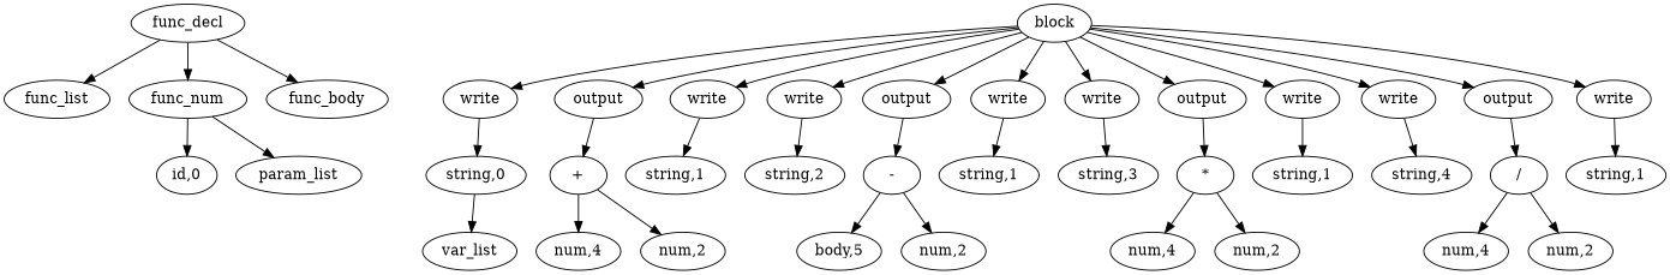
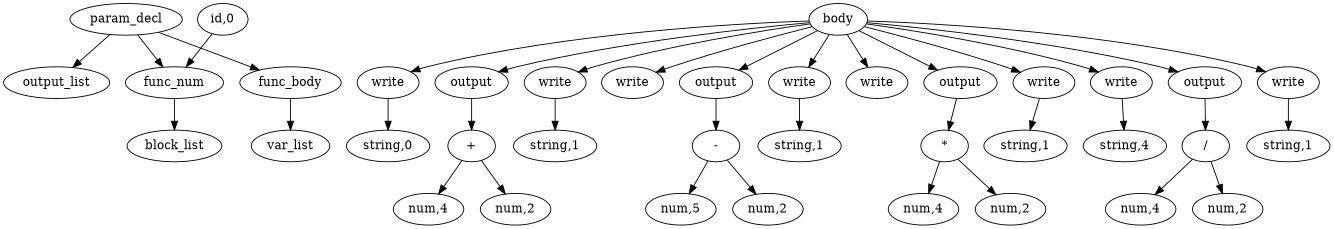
  digraph {
    ordering=out
-   n1 [label=func_list]
-   n2 [label=func_decl]
+   n1 [label=output_list]
+   n2 [label=param_decl]
    n3 [label=func_num]
    n4 [label=func_body]
    n5 [label="id,0"]
-   n6 [label=param_list]
+   n6 [label=block_list]
    n7 [label=var_list]
-   n8 [label=block]
+   n8 [label=body]
    n9 [label=write]
    n10 [label=output]
    n11 [label=write]
    n12 [label=write]
    n13 [label=output]
    n14 [label=write]
    n15 [label=write]
    n16 [label=output]
    n17 [label=write]
    n18 [label=write]
    n19 [label=output]
    n20 [label=write]
    n21 [label="string,0"]
    n22 [label="+"]
    n23 [label="string,1"]
-   n24 [label="string,2"]
    n25 [label="-"]
    n26 [label="string,1"]
-   n27 [label="string,3"]
    n28 [label="*"]
    n29 [label="string,1"]
    n30 [label="string,4"]
    n31 [label="/"]
    n32 [label="string,1"]
    n33 [label="num,4"]
    n34 [label="num,2"]
-   n35 [label="body,5"]
+   n35 [label="num,5"]
    n36 [label="num,2"]
    n37 [label="num,4"]
    n38 [label="num,2"]
    n39 [label="num,4"]
    n40 [label="num,2"]
    n2 -> n1
    n2 -> n3
    n2 -> n4
-   n3 -> n5
+   n5 -> n3
    n3 -> n6
-   n21 -> n7
+   n4 -> n7
    n8 -> n9
    n8 -> n10
    n8 -> n11
    n8 -> n12
    n8 -> n13
    n8 -> n14
    n8 -> n15
    n8 -> n16
    n8 -> n17
    n8 -> n18
    n8 -> n19
    n8 -> n20
    n9 -> n21
    n10 -> n22
    n11 -> n23
-   n12 -> n24
    n13 -> n25
    n14 -> n26
-   n15 -> n27
    n16 -> n28
    n17 -> n29
    n18 -> n30
    n19 -> n31
    n20 -> n32
    n22 -> n33
    n22 -> n34
    n25 -> n35
    n25 -> n36
    n28 -> n37
    n28 -> n38
    n31 -> n39
    n31 -> n40
  }
